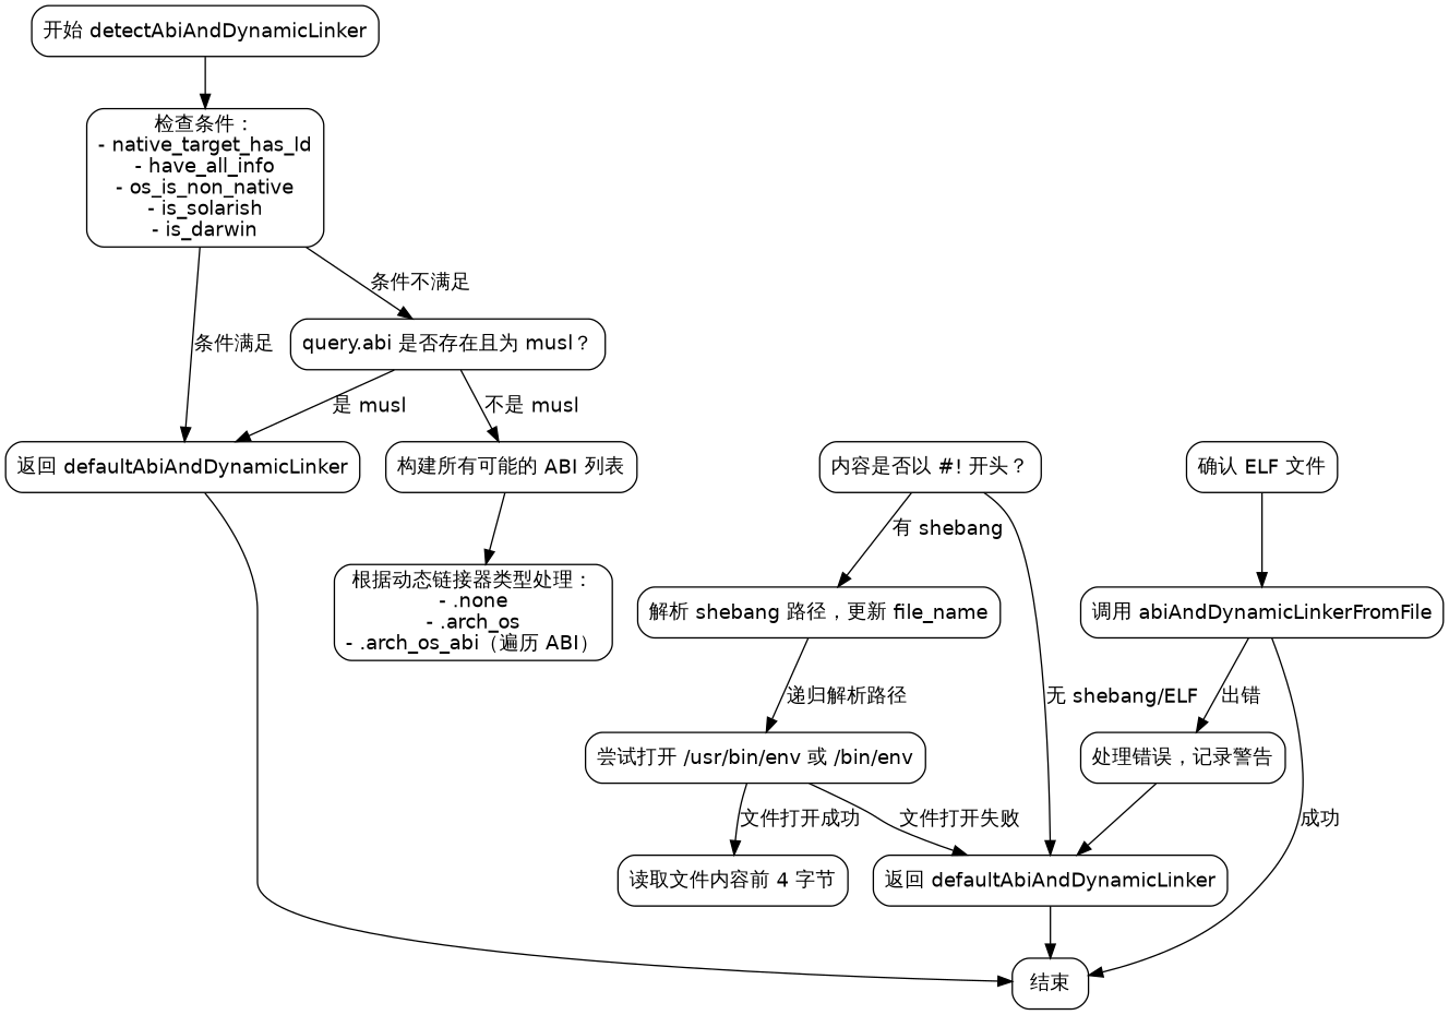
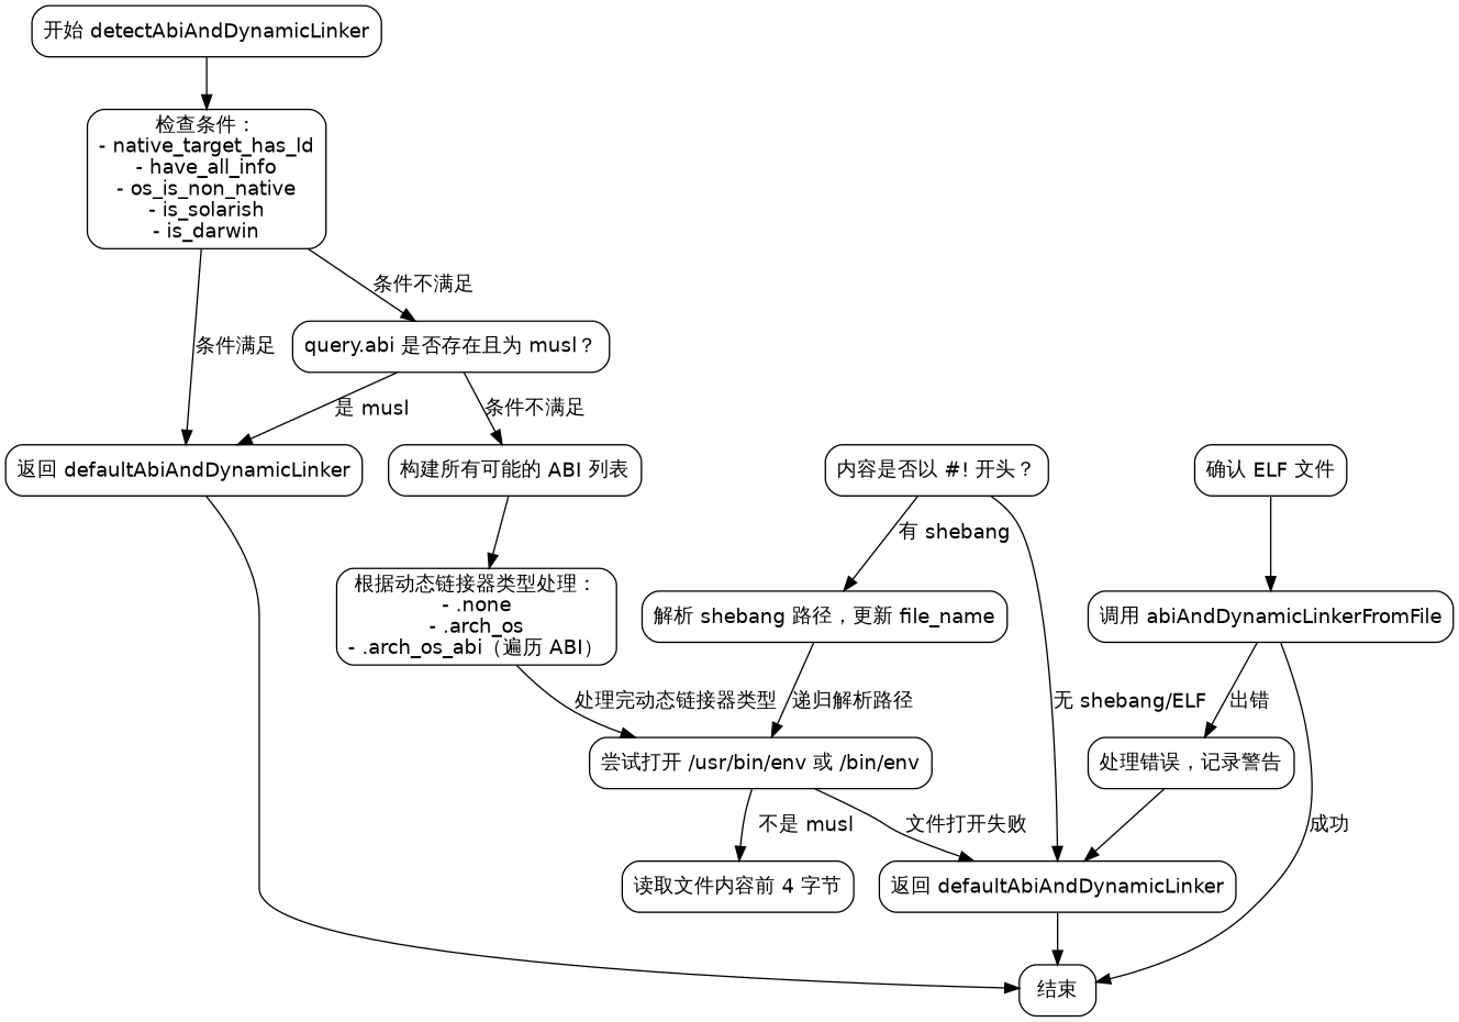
  digraph {
    node [fontname=Helvetica shape=rectangle style=rounded]
    edge [fontname=Helvetica]
    n1 [label="开始 detectAbiAndDynamicLinker"]
    n2 [label="检查条件：\n- native_target_has_ld\n- have_all_info\n- os_is_non_native\n- is_solarish\n- is_darwin"]
    n3 [label="返回 defaultAbiAndDynamicLinker"]
    n4 [label="query.abi 是否存在且为 musl？"]
    n5 [label="结束"]
    n6 [label="构建所有可能的 ABI 列表"]
    n7 [label="根据动态链接器类型处理：\n- .none\n- .arch_os\n- .arch_os_abi（遍历 ABI）"]
    n8 [label="尝试打开 /usr/bin/env 或 /bin/env"]
    n9 [label="读取文件内容前 4 字节"]
    n10 [label="返回 defaultAbiAndDynamicLinker"]
    n11 [label="内容是否以 #! 开头？"]
    n12 [label="解析 shebang 路径，更新 file_name"]
    n13 [label="确认 ELF 文件"]
    n14 [label="调用 abiAndDynamicLinkerFromFile"]
    n15 [label="处理错误，记录警告"]
    n1 -> n2
    n2 -> n3 [label="条件满足"]
    n2 -> n4 [label="条件不满足"]
    n3 -> n5
    n4 -> n3 [label="是 musl"]
-   n4 -> n6 [label="不是 musl"]
+   n4 -> n6 [label="条件不满足"]
    n6 -> n7
-   n8 -> n9 [label="文件打开成功"]
+   n7 -> n8 [label="处理完动态链接器类型"]
+   n8 -> n9 [label="不是 musl"]
    n8 -> n10 [label="文件打开失败"]
    n10 -> n5
    n11 -> n10 [label="无 shebang/ELF"]
    n11 -> n12 [label="有 shebang"]
    n12 -> n8 [label="递归解析路径"]
    n13 -> n14
    n14 -> n5 [label="成功"]
    n14 -> n15 [label="出错"]
    n15 -> n10
  }
